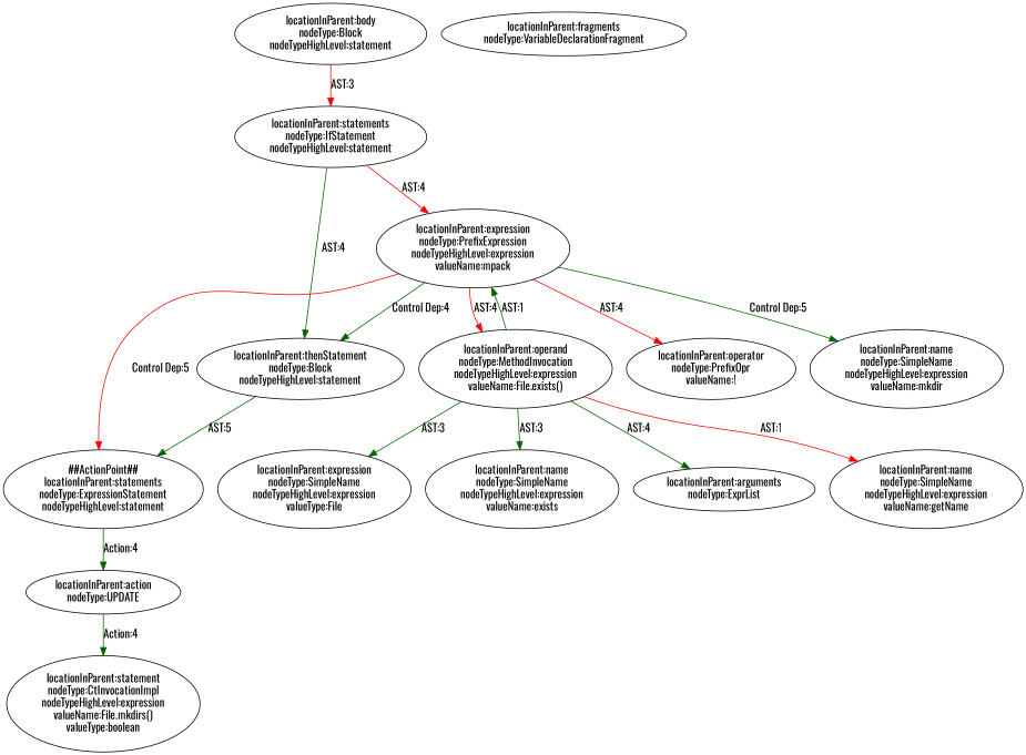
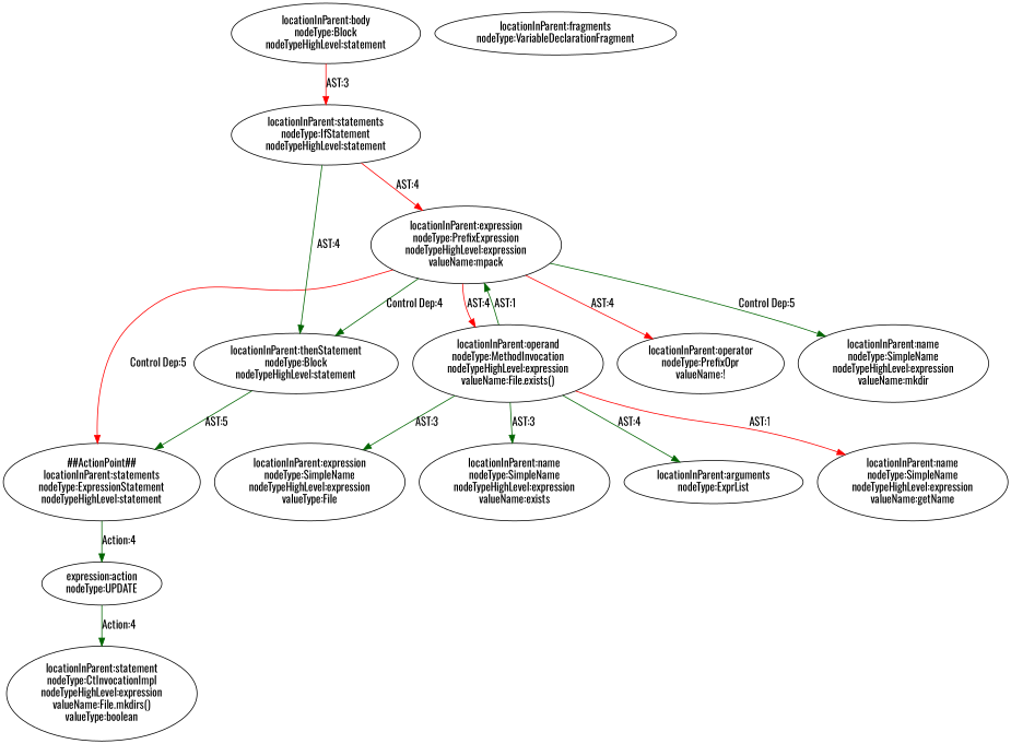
  digraph {
    fontname=Oswald
    node [shape=ellipse fontname=Oswald]
    edge [color=darkgreen fontname=Oswald]
    n1 [label="##ActionPoint##\nlocationInParent:statements\nnodeType:ExpressionStatement\nnodeTypeHighLevel:statement"]
-   n2 [label="locationInParent:action\nnodeType:UPDATE"]
+   n2 [label="expression:action\nnodeType:UPDATE"]
    n3 [label="locationInParent:expression\nnodeType:PrefixExpression\nnodeTypeHighLevel:expression\nvalueName:mpack"]
    n4 [label="locationInParent:thenStatement\nnodeType:Block\nnodeTypeHighLevel:statement"]
    n5 [label="locationInParent:operand\nnodeType:MethodInvocation\nnodeTypeHighLevel:expression\nvalueName:File.exists()"]
    n6 [label="locationInParent:operator\nnodeType:PrefixOpr\nvalueName:!"]
    n7 [label="locationInParent:name\nnodeType:SimpleName\nnodeTypeHighLevel:expression\nvalueName:mkdir"]
    n8 [label="locationInParent:statement\nnodeType:CtInvocationImpl\nnodeTypeHighLevel:expression\nvalueName:File.mkdirs()\nvalueType:boolean"]
    n9 [label="locationInParent:statements\nnodeType:IfStatement\nnodeTypeHighLevel:statement"]
    n10 [label="locationInParent:expression\nnodeType:SimpleName\nnodeTypeHighLevel:expression\nvalueType:File"]
    n11 [label="locationInParent:name\nnodeType:SimpleName\nnodeTypeHighLevel:expression\nvalueName:exists"]
    n12 [label="locationInParent:arguments\nnodeType:ExprList"]
    n13 [label="locationInParent:name\nnodeType:SimpleName\nnodeTypeHighLevel:expression\nvalueName:getName"]
    n14 [label="locationInParent:body\nnodeType:Block\nnodeTypeHighLevel:statement"]
    n15 [label="locationInParent:fragments\nnodeType:VariableDeclarationFragment"]
    n1 -> n2 [label="Action:4"]
    n2 -> n8 [label="Action:4"]
    n3 -> n1 [label="Control Dep:5" color=red]
    n3 -> n4 [label="Control Dep:4"]
    n3 -> n5 [label="AST:4" color=red]
    n3 -> n6 [label="AST:4" color=red]
    n3 -> n7 [label="Control Dep:5"]
    n4 -> n1 [label="AST:5"]
    n5 -> n3 [label="AST:1"]
    n5 -> n10 [label="AST:3"]
    n5 -> n11 [label="AST:3"]
    n5 -> n12 [label="AST:4"]
    n5 -> n13 [label="AST:1" color=red]
    n9 -> n3 [label="AST:4" color=red]
    n9 -> n4 [label="AST:4"]
    n14 -> n9 [label="AST:3" color=red]
  }
